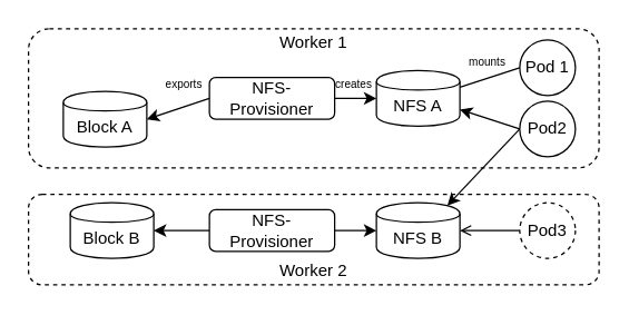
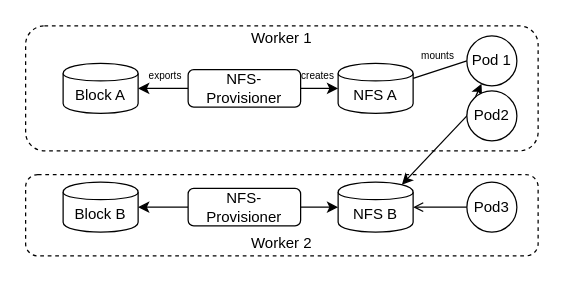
  <mxCell id="0" />
  <mxCell id="1" parent="0" />
  <mxCell id="2" value="" style="rounded=1;whiteSpace=wrap;html=1;dashed=1;" vertex="1" parent="1"><mxGeometry x="20" y="139" width="410" height="65" as="geometry" /></mxCell>
  <mxCell id="3" value="" style="rounded=1;whiteSpace=wrap;html=1;dashed=1;" vertex="1" parent="1"><mxGeometry x="20" y="20" width="410" height="100" as="geometry" /></mxCell>
- <mxCell id="4" value="Block A" style="shape=cylinder;whiteSpace=wrap;html=1;boundedLbl=1;backgroundOutline=1;" vertex="1" parent="1"><mxGeometry x="45" y="65" width="60" height="40" as="geometry" /></mxCell>
+ <mxCell id="4" value="Block A" style="shape=cylinder;whiteSpace=wrap;html=1;boundedLbl=1;backgroundOutline=1;" vertex="1" parent="1"><mxGeometry x="50" y="50" width="60" height="40" as="geometry" /></mxCell>
  <mxCell id="5" value="&lt;div&gt;NFS B&lt;br&gt;&lt;/div&gt;" style="shape=cylinder;whiteSpace=wrap;html=1;boundedLbl=1;backgroundOutline=1;" vertex="1" parent="1"><mxGeometry x="270" y="145" width="60" height="40" as="geometry" /></mxCell>
  <mxCell id="6" value="Block B" style="shape=cylinder;whiteSpace=wrap;html=1;boundedLbl=1;backgroundOutline=1;" vertex="1" parent="1"><mxGeometry x="50" y="145" width="60" height="40" as="geometry" /></mxCell>
  <mxCell id="7" value="NFS A" style="shape=cylinder;whiteSpace=wrap;html=1;boundedLbl=1;backgroundOutline=1;" vertex="1" parent="1"><mxGeometry x="270" y="50" width="60" height="40" as="geometry" /></mxCell>
  <mxCell id="8" style="edgeStyle=none;rounded=0;orthogonalLoop=1;jettySize=auto;html=1;exitX=0;exitY=0.5;exitDx=0;exitDy=0;entryX=1;entryY=0.5;entryDx=0;entryDy=0;" edge="1" parent="1" source="10" target="6"><mxGeometry relative="1" as="geometry" /></mxCell>
  <mxCell id="9" style="edgeStyle=none;rounded=0;orthogonalLoop=1;jettySize=auto;html=1;exitX=1;exitY=0.5;exitDx=0;exitDy=0;entryX=0;entryY=0.5;entryDx=0;entryDy=0;" edge="1" parent="1" source="10" target="5"><mxGeometry relative="1" as="geometry" /></mxCell>
  <mxCell id="10" value="NFS-Provisioner" style="rounded=1;whiteSpace=wrap;html=1;" vertex="1" parent="1"><mxGeometry x="150" y="150" width="90" height="30" as="geometry" /></mxCell>
  <mxCell id="11" style="edgeStyle=none;rounded=0;orthogonalLoop=1;jettySize=auto;html=1;exitX=0;exitY=0.5;exitDx=0;exitDy=0;entryX=1;entryY=0.5;entryDx=0;entryDy=0;" edge="1" parent="1" source="13" target="4"><mxGeometry relative="1" as="geometry" /></mxCell>
  <mxCell id="12" style="edgeStyle=none;rounded=0;orthogonalLoop=1;jettySize=auto;html=1;exitX=1;exitY=0.5;exitDx=0;exitDy=0;entryX=0;entryY=0.5;entryDx=0;entryDy=0;" edge="1" parent="1" source="13" target="7"><mxGeometry relative="1" as="geometry" /></mxCell>
  <mxCell id="13" value="NFS-Provisioner" style="rounded=1;whiteSpace=wrap;html=1;" vertex="1" parent="1"><mxGeometry x="150" y="55" width="90" height="30" as="geometry" /></mxCell>
  <mxCell id="14" style="rounded=0;orthogonalLoop=1;jettySize=auto;html=1;exitX=0;exitY=0.5;exitDx=0;exitDy=0;entryX=1;entryY=0.3;entryDx=0;entryDy=0;endArrow=none;" edge="1" parent="1" source="15" target="7"><mxGeometry relative="1" as="geometry" /></mxCell>
  <mxCell id="15" value="Pod 1" style="ellipse;whiteSpace=wrap;html=1;aspect=fixed;" vertex="1" parent="1"><mxGeometry x="373" y="28" width="40" height="40" as="geometry" /></mxCell>
- <mxCell id="16" style="edgeStyle=none;rounded=0;orthogonalLoop=1;jettySize=auto;html=1;exitX=0;exitY=0.5;exitDx=0;exitDy=0;entryX=1;entryY=0.7;entryDx=0;entryDy=0;" edge="1" parent="1" source="18" target="7"><mxGeometry relative="1" as="geometry" /></mxCell>
+ <mxCell id="16" style="edgeStyle=none;rounded=0;orthogonalLoop=1;jettySize=auto;html=1;exitX=0;exitY=0.5;exitDx=0;exitDy=0;" edge="1" parent="1" source="18" target="15"><mxGeometry relative="1" as="geometry" /></mxCell>
  <mxCell id="17" style="edgeStyle=none;rounded=0;orthogonalLoop=1;jettySize=auto;html=1;exitX=0;exitY=0.5;exitDx=0;exitDy=0;entryX=0.85;entryY=0.05;entryDx=0;entryDy=0;entryPerimeter=0;" edge="1" parent="1" source="18" target="5"><mxGeometry relative="1" as="geometry" /></mxCell>
  <mxCell id="18" value="Pod2" style="ellipse;whiteSpace=wrap;html=1;aspect=fixed;" vertex="1" parent="1"><mxGeometry x="373" y="72" width="40" height="40" as="geometry" /></mxCell>
  <mxCell id="19" style="edgeStyle=none;rounded=0;orthogonalLoop=1;jettySize=auto;html=1;exitX=0;exitY=0.5;exitDx=0;exitDy=0;entryX=1;entryY=0.5;entryDx=0;entryDy=0;endArrow=open;" edge="1" parent="1" source="20" target="5"><mxGeometry relative="1" as="geometry" /></mxCell>
- <mxCell id="20" value="Pod3" style="ellipse;whiteSpace=wrap;html=1;aspect=fixed;dashed=1;" vertex="1" parent="1"><mxGeometry x="373" y="145" width="40" height="40" as="geometry" /></mxCell>
+ <mxCell id="20" value="Pod3" style="ellipse;whiteSpace=wrap;html=1;aspect=fixed;" vertex="1" parent="1"><mxGeometry x="373" y="145" width="40" height="40" as="geometry" /></mxCell>
  <mxCell id="21" value="Worker 1" style="text;html=1;strokeColor=none;fillColor=none;align=center;verticalAlign=middle;whiteSpace=wrap;rounded=0;" vertex="1" parent="1"><mxGeometry x="195" y="20" width="60" height="20" as="geometry" /></mxCell>
  <mxCell id="22" value="Worker 2" style="text;html=1;strokeColor=none;fillColor=none;align=center;verticalAlign=middle;whiteSpace=wrap;rounded=0;" vertex="1" parent="1"><mxGeometry x="195" y="184" width="60" height="20" as="geometry" /></mxCell>
  <mxCell id="23" value="&lt;font style=&quot;font-size: 8px&quot;&gt;mounts&lt;/font&gt;" style="text;html=1;strokeColor=none;fillColor=none;align=center;verticalAlign=middle;whiteSpace=wrap;rounded=0;dashed=1;" vertex="1" parent="1"><mxGeometry x="330" y="33" width="40" height="20" as="geometry" /></mxCell>
  <mxCell id="24" value="exports" style="text;html=1;strokeColor=none;fillColor=none;align=center;verticalAlign=middle;whiteSpace=wrap;rounded=0;dashed=1;fontSize=8;" vertex="1" parent="1"><mxGeometry x="112" y="50" width="40" height="20" as="geometry" /></mxCell>
  <mxCell id="25" value="creates" style="text;html=1;strokeColor=none;fillColor=none;align=center;verticalAlign=middle;whiteSpace=wrap;rounded=0;dashed=1;fontSize=8;" vertex="1" parent="1"><mxGeometry x="234" y="50" width="40" height="20" as="geometry" /></mxCell>
